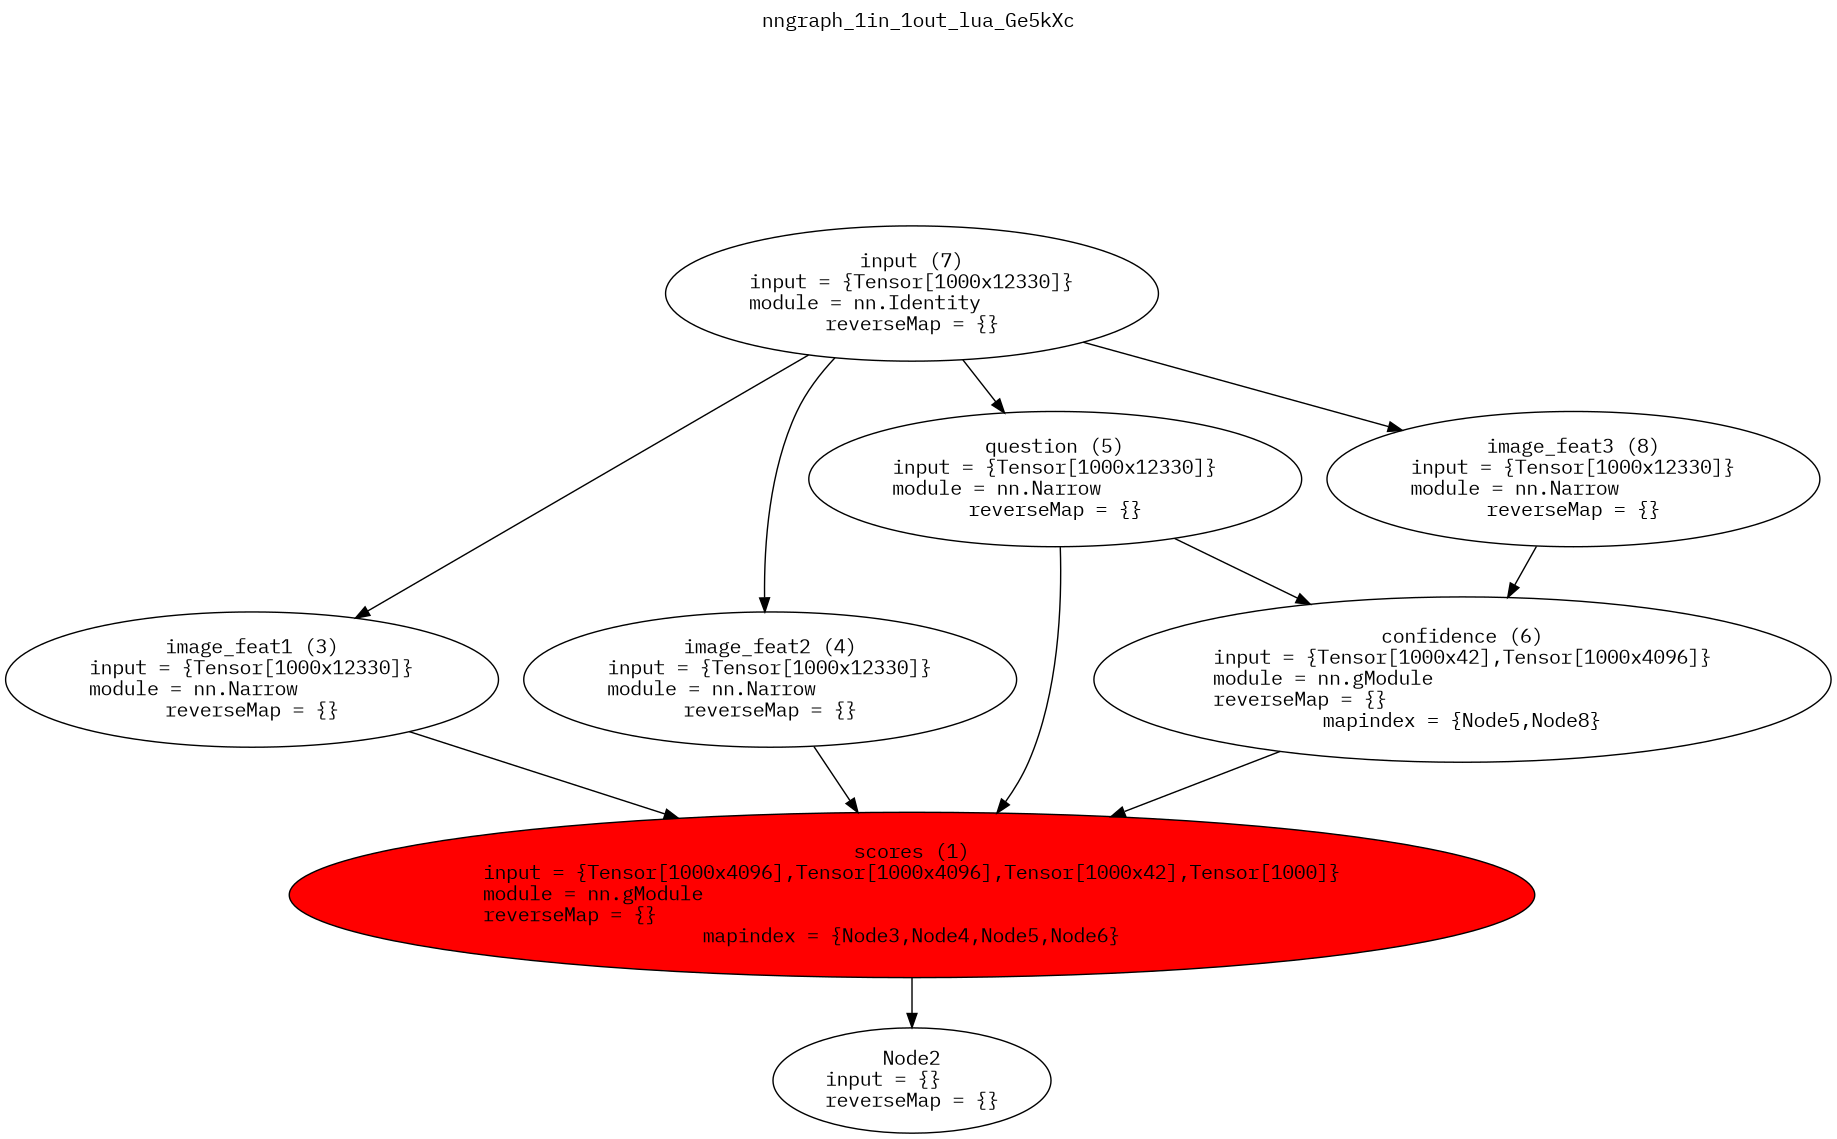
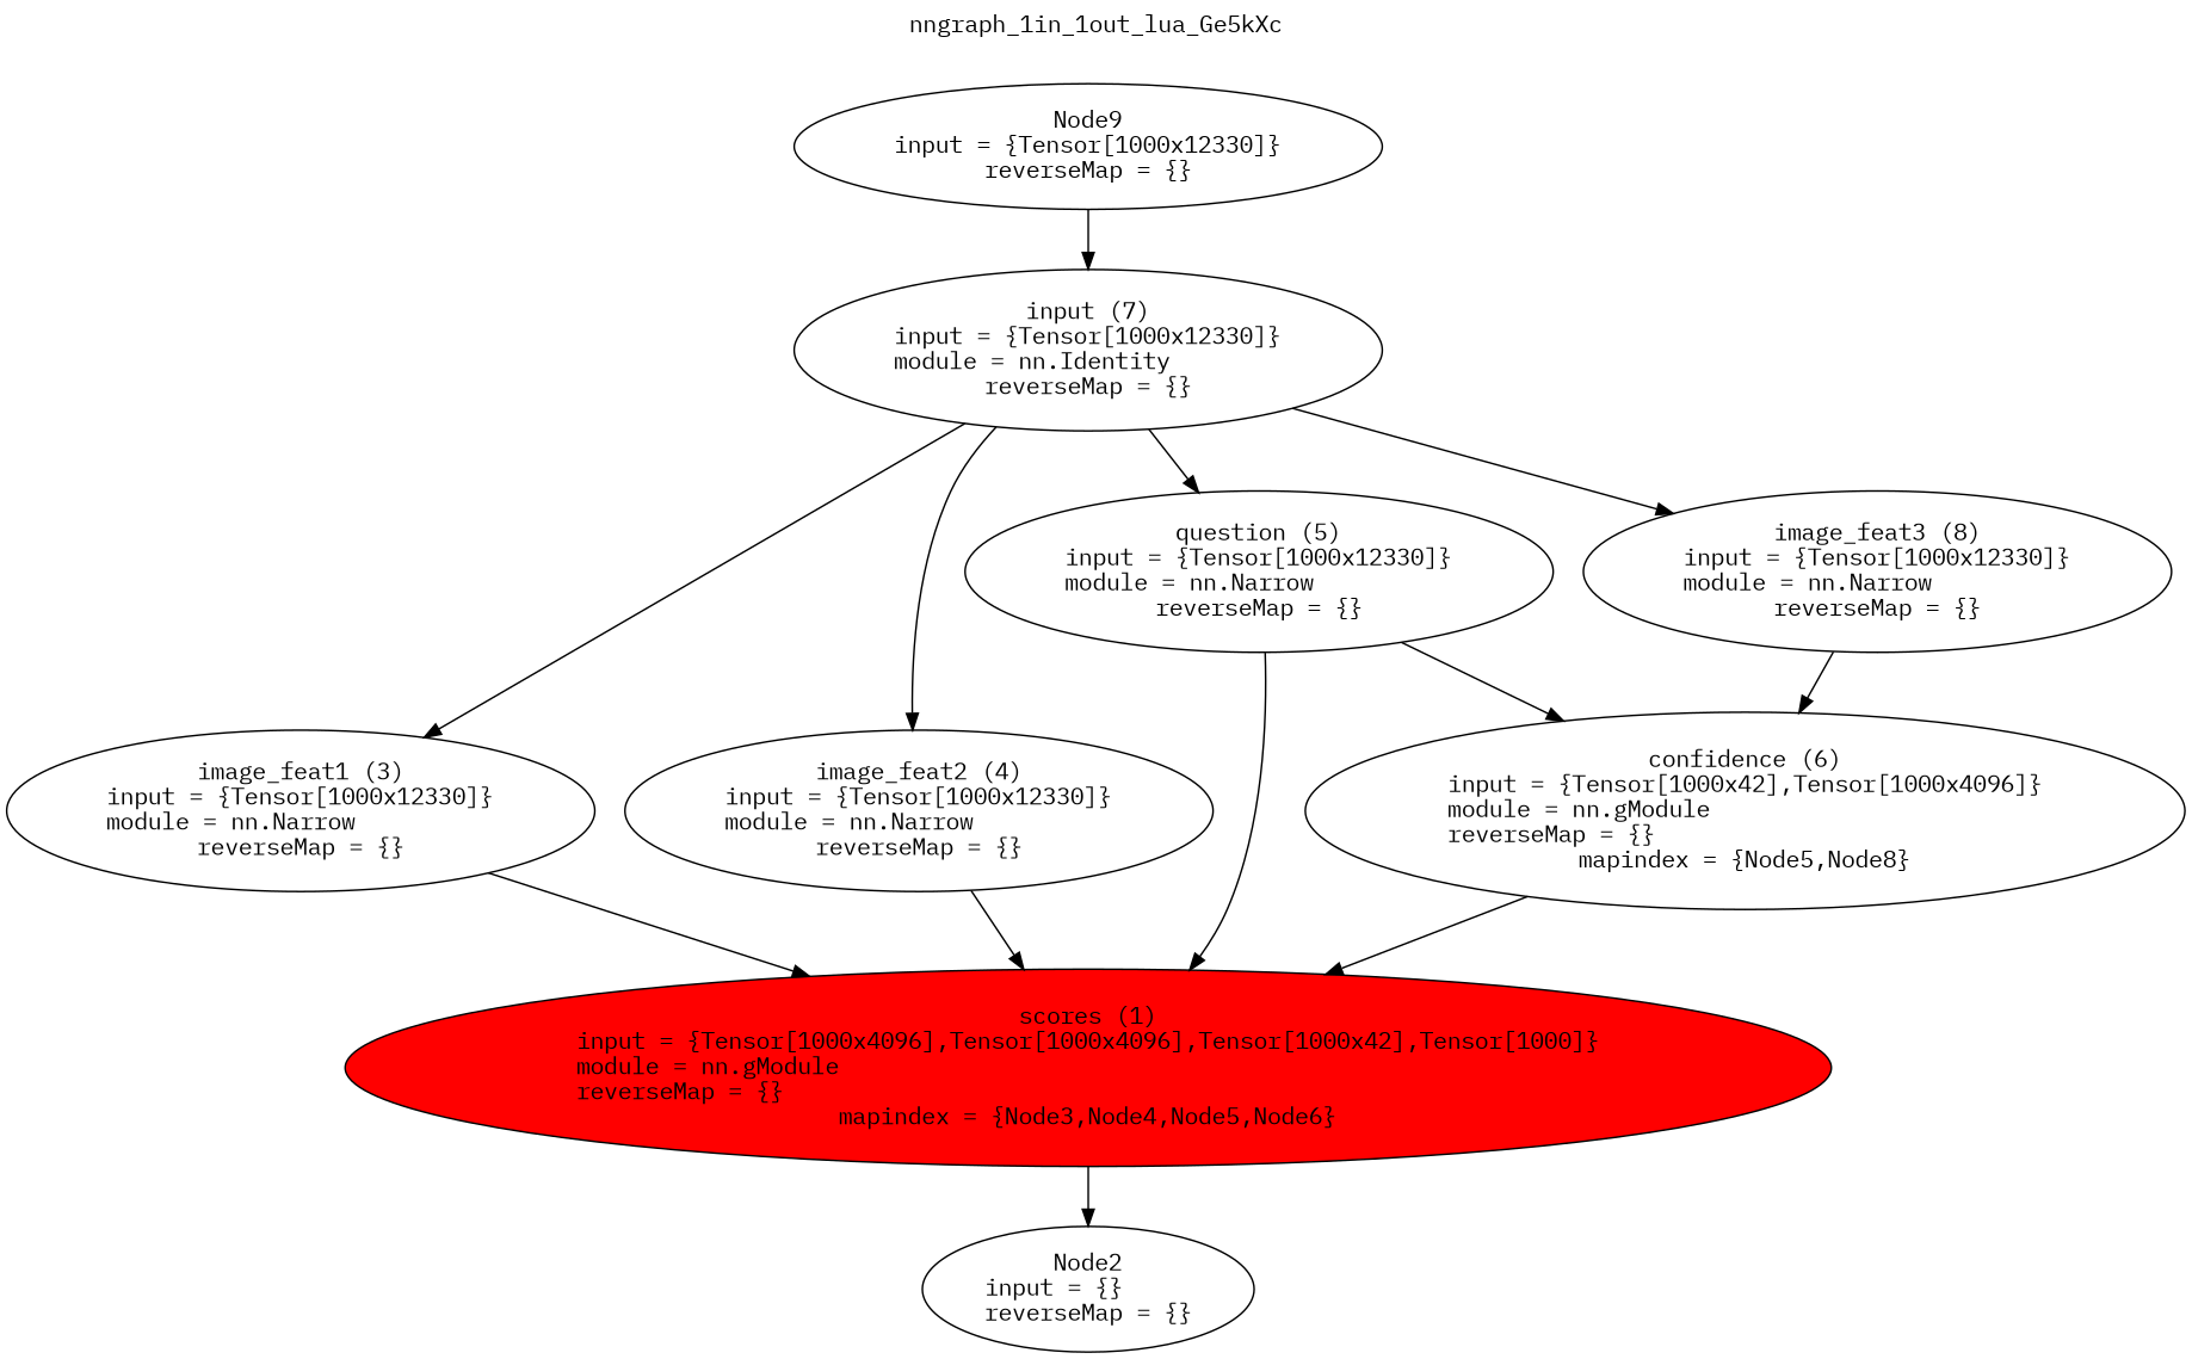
  digraph {
    label=nngraph_1in_1out_lua_Ge5kXc
    labelloc=t
    fontname="IBM Plex Mono"
    node [shape=oval fontname="IBM Plex Mono"]
    edge [fontname="IBM Plex Mono"]
    n1 [fillcolor=red label="scores (1)\ninput = {Tensor[1000x4096],Tensor[1000x4096],Tensor[1000x42],Tensor[1000]}\lmodule = nn.gModule\lreverseMap = {}\lmapindex = {Node3,Node4,Node5,Node6}" style=filled]
    n2 [label="Node2\ninput = {}\lreverseMap = {}"]
    n3 [label="image_feat1 (3)\ninput = {Tensor[1000x12330]}\lmodule = nn.Narrow\lreverseMap = {}"]
    n4 [label="image_feat2 (4)\ninput = {Tensor[1000x12330]}\lmodule = nn.Narrow\lreverseMap = {}"]
    n5 [label="question (5)\ninput = {Tensor[1000x12330]}\lmodule = nn.Narrow\lreverseMap = {}"]
    n6 [label="confidence (6)\ninput = {Tensor[1000x42],Tensor[1000x4096]}\lmodule = nn.gModule\lreverseMap = {}\lmapindex = {Node5,Node8}"]
    n7 [label="input (7)\ninput = {Tensor[1000x12330]}\lmodule = nn.Identity\lreverseMap = {}"]
    n8 [label="image_feat3 (8)\ninput = {Tensor[1000x12330]}\lmodule = nn.Narrow\lreverseMap = {}"]
+   n9 [label="Node9\ninput = {Tensor[1000x12330]}\lreverseMap = {}"]
    n1 -> n2
    n3 -> n1
    n4 -> n1
    n5 -> n1
    n5 -> n6
    n6 -> n1
    n7 -> n3
    n7 -> n4
    n7 -> n5
    n7 -> n8
    n8 -> n6
+   n9 -> n7
  }
